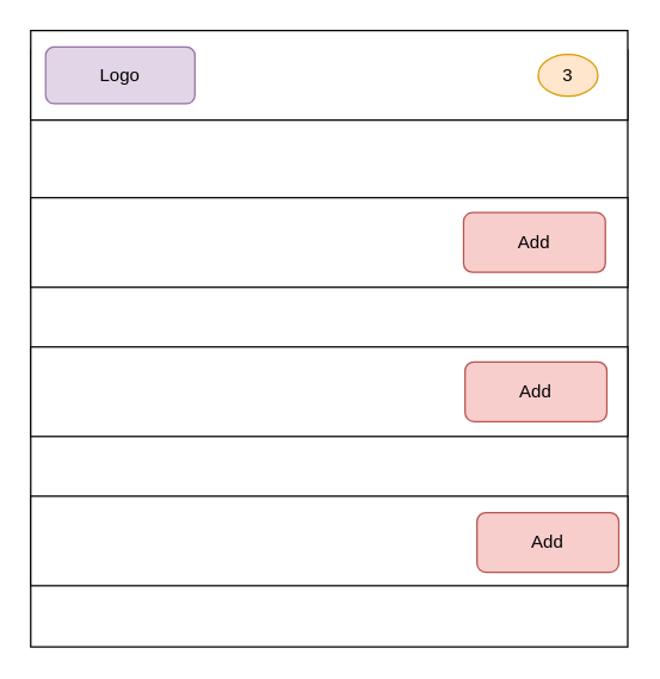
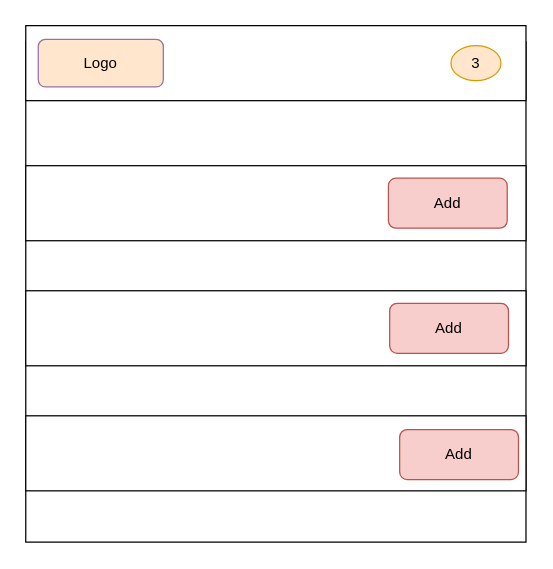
  <mxCell id="0" />
  <mxCell id="1" parent="0" />
  <mxCell id="2" value="" style="whiteSpace=wrap;html=1;aspect=fixed;" vertex="1" parent="1"><mxGeometry x="20" y="33" width="400" height="400" as="geometry" /></mxCell>
  <mxCell id="3" value="" style="rounded=0;whiteSpace=wrap;html=1;" vertex="1" parent="1"><mxGeometry x="20" y="132" width="400" height="60" as="geometry" /></mxCell>
  <mxCell id="4" value="" style="rounded=0;whiteSpace=wrap;html=1;" vertex="1" parent="1"><mxGeometry x="20" y="232" width="400" height="60" as="geometry" /></mxCell>
  <mxCell id="5" value="" style="rounded=0;whiteSpace=wrap;html=1;" vertex="1" parent="1"><mxGeometry x="20" y="332" width="400" height="60" as="geometry" /></mxCell>
  <mxCell id="6" value="Add" style="rounded=1;whiteSpace=wrap;html=1;fillColor=#f8cecc;strokeColor=#b85450;" vertex="1" parent="1"><mxGeometry x="310" y="142" width="95" height="40" as="geometry" /></mxCell>
  <mxCell id="7" value="Add" style="rounded=1;whiteSpace=wrap;html=1;fillColor=#f8cecc;strokeColor=#b85450;" vertex="1" parent="1"><mxGeometry x="311" y="242" width="95" height="40" as="geometry" /></mxCell>
  <mxCell id="8" value="Add" style="rounded=1;whiteSpace=wrap;html=1;fillColor=#f8cecc;strokeColor=#b85450;" vertex="1" parent="1"><mxGeometry x="319" y="343" width="95" height="40" as="geometry" /></mxCell>
  <mxCell id="9" value="" style="rounded=0;whiteSpace=wrap;html=1;align=left;" vertex="1" parent="1"><mxGeometry x="20" y="20" width="400" height="60" as="geometry" /></mxCell>
  <mxCell id="10" value="3" style="ellipse;whiteSpace=wrap;html=1;fillColor=#ffe6cc;strokeColor=#d79b00;" vertex="1" parent="1"><mxGeometry x="360" y="36" width="40" height="28" as="geometry" /></mxCell>
- <mxCell id="11" value="Logo" style="rounded=1;whiteSpace=wrap;html=1;fillColor=#e1d5e7;strokeColor=#9673a6;" vertex="1" parent="1"><mxGeometry x="30" y="31" width="100" height="38" as="geometry" /></mxCell>
+ <mxCell id="11" value="Logo" style="rounded=1;whiteSpace=wrap;html=1;fillColor=#ffe6cc;strokeColor=#9673a6;" vertex="1" parent="1"><mxGeometry x="30" y="31" width="100" height="38" as="geometry" /></mxCell>
